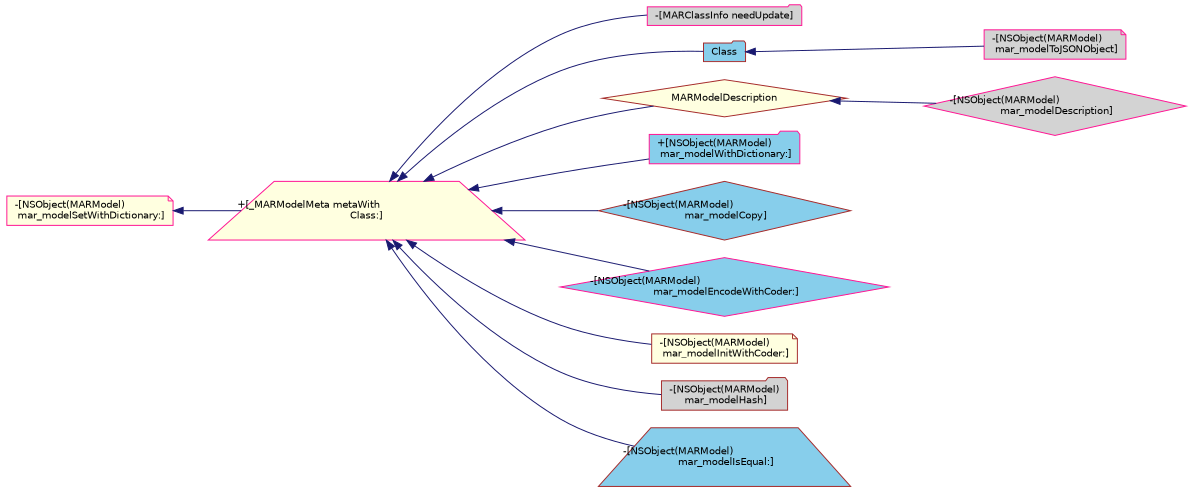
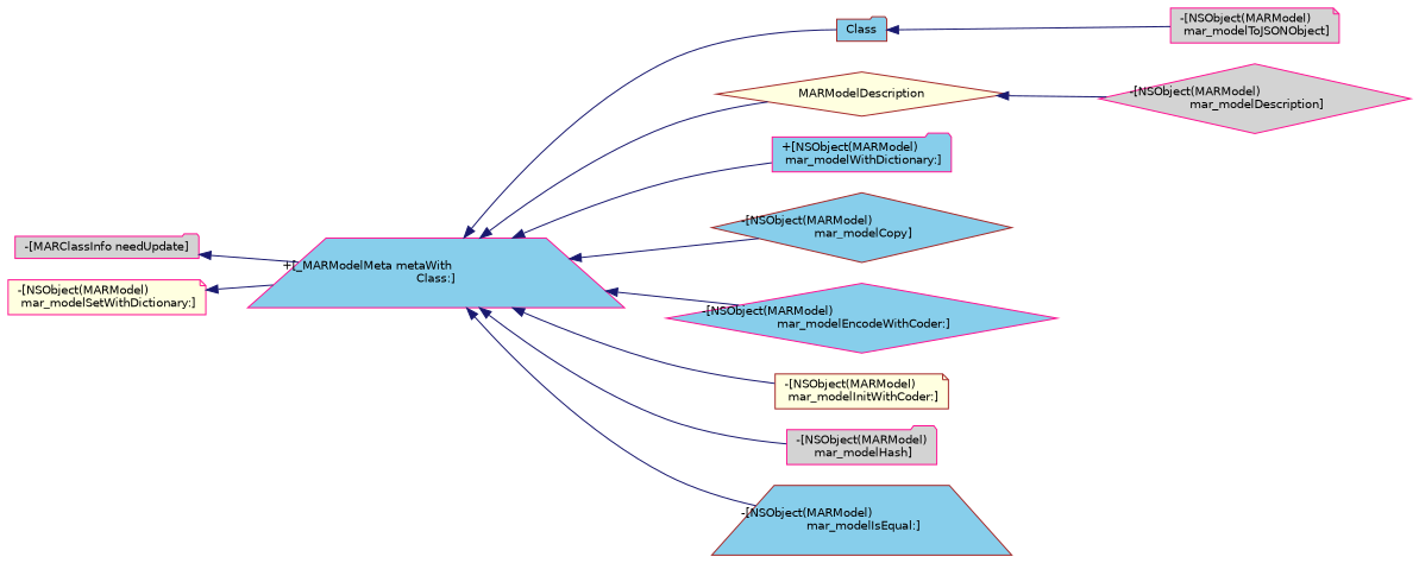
  digraph {
    rankdir=LR
    node [color=deeppink fillcolor=skyblue fontname=Helvetica fontsize=10 shape=folder style=filled]
    edge [color=midnightblue dir=back fontname=Helvetica fontsize=10 labelfontname=Helvetica labelfontsize=10 style=solid]
    n1 [fillcolor=lightgrey fontcolor=black height=0.2 label="-[MARClassInfo needUpdate]" width=0.4]
-   n2 [fillcolor=lightyellow height=0.2 label="+[_MARModelMeta metaWith\lClass:]" shape=trapezium width=0.4]
+   n2 [height=0.2 label="+[_MARModelMeta metaWith\lClass:]" shape=trapezium width=0.4]
    n3 [color=brown height=0.2 label=Class width=0.4]
    n4 [color=brown fillcolor=lightyellow height=0.2 label=MARModelDescription shape=diamond width=0.4]
    n5 [height=0.2 label="+[NSObject(MARModel)\l mar_modelWithDictionary:]" width=0.4]
    n6 [color=brown height=0.2 label="-[NSObject(MARModel)\l mar_modelCopy]" shape=diamond width=0.4]
    n7 [height=0.2 label="-[NSObject(MARModel)\l mar_modelEncodeWithCoder:]" shape=diamond width=0.4]
    n8 [color=brown fillcolor=lightyellow height=0.2 label="-[NSObject(MARModel)\l mar_modelInitWithCoder:]" shape=note width=0.4]
-   n9 [color=brown fillcolor=lightgrey height=0.2 label="-[NSObject(MARModel)\l mar_modelHash]" width=0.4]
+   n9 [fillcolor=lightgrey height=0.2 label="-[NSObject(MARModel)\l mar_modelHash]" width=0.4]
    n10 [color=brown height=0.2 label="-[NSObject(MARModel)\l mar_modelIsEqual:]" shape=trapezium width=0.4]
    n11 [fillcolor=lightgrey height=0.2 label="-[NSObject(MARModel)\l mar_modelToJSONObject]" shape=note width=0.4]
    n12 [fillcolor=lightgrey height=0.2 label="-[NSObject(MARModel)\l mar_modelDescription]" shape=diamond width=0.4]
    n13 [fillcolor=lightyellow height=0.2 label="-[NSObject(MARModel)\l mar_modelSetWithDictionary:]" shape=note width=0.4]
-   n2 -> n1
+   n1 -> n2
    n2 -> n3
    n2 -> n4
    n2 -> n5
    n2 -> n6
    n2 -> n7
    n2 -> n8
    n2 -> n9
    n2 -> n10
    n3 -> n11
    n4 -> n12
    n13 -> n2
  }
